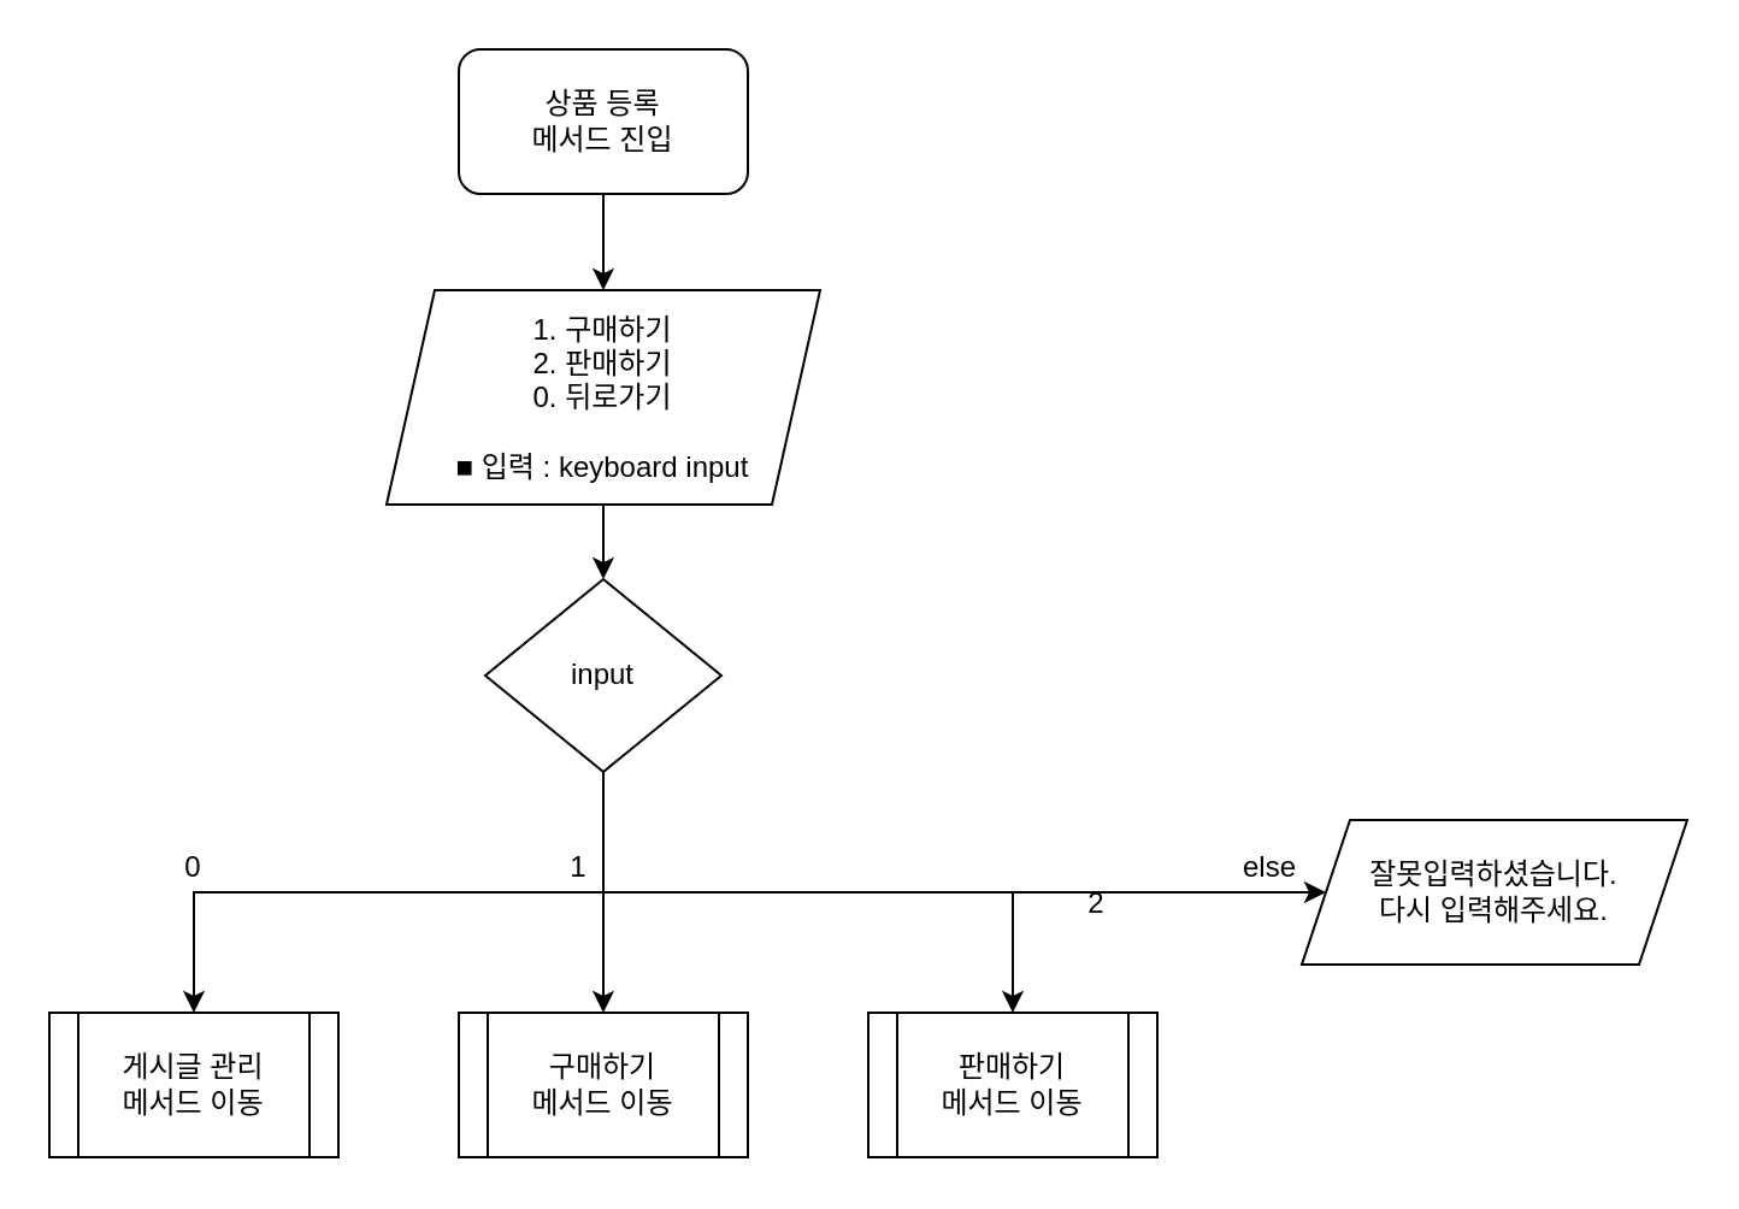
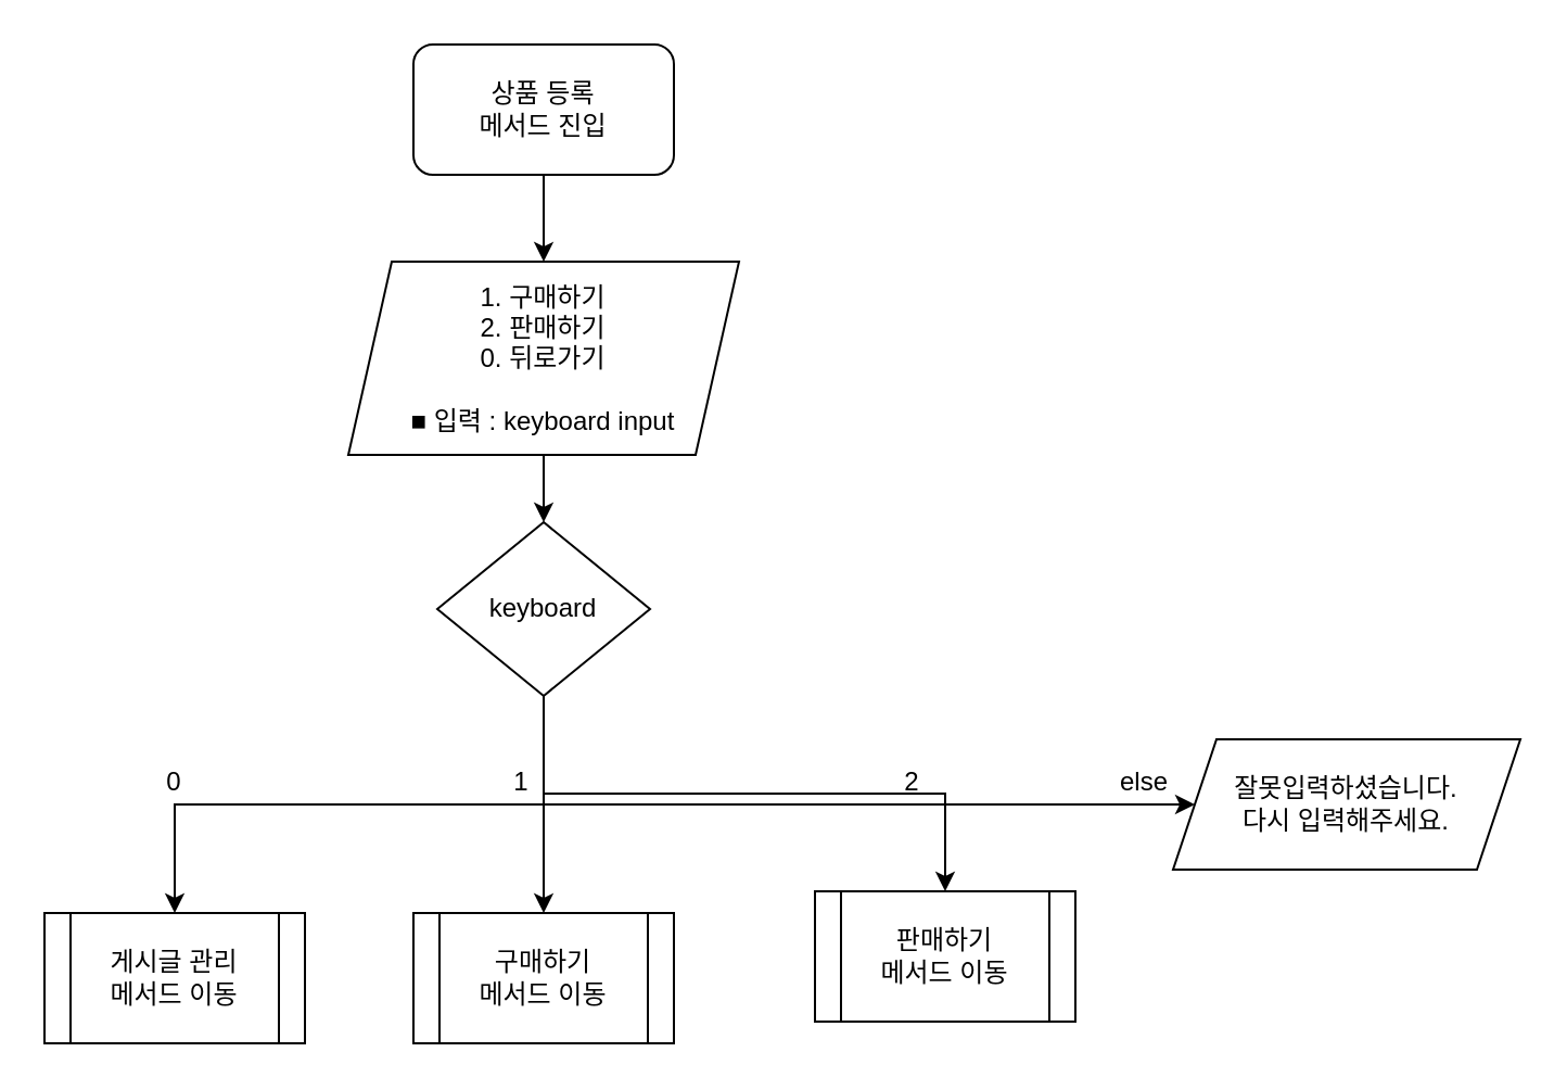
  <mxCell id="0" />
  <mxCell id="1" parent="0" />
  <mxCell id="2" value="" style="edgeStyle=orthogonalEdgeStyle;rounded=0;orthogonalLoop=1;jettySize=auto;html=1;" parent="1" source="3" target="5" edge="1"><mxGeometry relative="1" as="geometry" /></mxCell>
  <mxCell id="3" value="상품 등록&lt;br&gt;메서드 진입" style="rounded=1;whiteSpace=wrap;html=1;" parent="1" vertex="1"><mxGeometry x="190" y="20" width="120" height="60" as="geometry" /></mxCell>
  <mxCell id="4" value="" style="edgeStyle=orthogonalEdgeStyle;rounded=0;orthogonalLoop=1;jettySize=auto;html=1;" edge="1" parent="1" source="5" target="14"><mxGeometry relative="1" as="geometry" /></mxCell>
  <mxCell id="5" value="1. 구매하기&lt;br&gt;2. 판매하기&lt;br&gt;0. 뒤로가기&lt;br&gt;&lt;br&gt;■ 입력 : keyboard input" style="shape=parallelogram;perimeter=parallelogramPerimeter;whiteSpace=wrap;html=1;fixedSize=1;rounded=1;arcSize=0;" parent="1" vertex="1"><mxGeometry x="160" y="120" width="180" height="89" as="geometry" /></mxCell>
  <mxCell id="6" value="구매하기&lt;br&gt;메서드 이동" style="shape=process;whiteSpace=wrap;html=1;backgroundOutline=1;rounded=1;arcSize=0;" parent="1" vertex="1"><mxGeometry x="190" y="420" width="120" height="60" as="geometry" /></mxCell>
- <mxCell id="7" value="판매하기&lt;br&gt;메서드 이동" style="shape=process;whiteSpace=wrap;html=1;backgroundOutline=1;rounded=1;arcSize=0;" parent="1" vertex="1"><mxGeometry x="360" y="420" width="120" height="60" as="geometry" /></mxCell>
+ <mxCell id="7" value="판매하기&lt;br&gt;메서드 이동" style="shape=process;whiteSpace=wrap;html=1;backgroundOutline=1;rounded=1;arcSize=0;" parent="1" vertex="1"><mxGeometry x="375" y="410" width="120" height="60" as="geometry" /></mxCell>
  <mxCell id="8" value="게시글 관리&lt;br&gt;메서드 이동" style="shape=process;whiteSpace=wrap;html=1;backgroundOutline=1;rounded=1;arcSize=0;" parent="1" vertex="1"><mxGeometry x="20" y="420" width="120" height="60" as="geometry" /></mxCell>
  <mxCell id="9" value="잘못입력하셨습니다.&lt;br&gt;다시 입력해주세요." style="shape=parallelogram;perimeter=parallelogramPerimeter;whiteSpace=wrap;html=1;fixedSize=1;rounded=1;arcSize=0;" parent="1" vertex="1"><mxGeometry x="540" y="340" width="160" height="60" as="geometry" /></mxCell>
  <mxCell id="10" style="edgeStyle=orthogonalEdgeStyle;rounded=0;orthogonalLoop=1;jettySize=auto;html=1;exitX=0.5;exitY=1;exitDx=0;exitDy=0;entryX=0.5;entryY=0;entryDx=0;entryDy=0;" edge="1" parent="1" source="14" target="6"><mxGeometry relative="1" as="geometry" /></mxCell>
  <mxCell id="11" style="edgeStyle=orthogonalEdgeStyle;rounded=0;orthogonalLoop=1;jettySize=auto;html=1;exitX=0.5;exitY=1;exitDx=0;exitDy=0;entryX=0.5;entryY=0;entryDx=0;entryDy=0;" edge="1" parent="1" source="14" target="7"><mxGeometry relative="1" as="geometry" /></mxCell>
  <mxCell id="12" style="edgeStyle=orthogonalEdgeStyle;rounded=0;orthogonalLoop=1;jettySize=auto;html=1;exitX=0.5;exitY=1;exitDx=0;exitDy=0;entryX=0.5;entryY=0;entryDx=0;entryDy=0;" edge="1" parent="1" source="14" target="8"><mxGeometry relative="1" as="geometry" /></mxCell>
  <mxCell id="13" style="edgeStyle=orthogonalEdgeStyle;rounded=0;orthogonalLoop=1;jettySize=auto;html=1;exitX=0.5;exitY=1;exitDx=0;exitDy=0;entryX=0;entryY=0.5;entryDx=0;entryDy=0;" edge="1" parent="1" source="14" target="9"><mxGeometry relative="1" as="geometry"><Array as="points"><mxPoint x="250" y="370" /></Array></mxGeometry></mxCell>
- <mxCell id="14" value="input" style="rhombus;whiteSpace=wrap;html=1;" vertex="1" parent="1"><mxGeometry x="201" y="240" width="98" height="80" as="geometry" /></mxCell>
+ <mxCell id="14" value="keyboard" style="rhombus;whiteSpace=wrap;html=1;" vertex="1" parent="1"><mxGeometry x="201" y="240" width="98" height="80" as="geometry" /></mxCell>
  <mxCell id="15" value="0" style="text;html=1;strokeColor=none;fillColor=none;align=center;verticalAlign=middle;whiteSpace=wrap;rounded=0;" vertex="1" parent="1"><mxGeometry x="60" y="350" width="40" height="20" as="geometry" /></mxCell>
  <mxCell id="16" value="1" style="text;html=1;strokeColor=none;fillColor=none;align=center;verticalAlign=middle;whiteSpace=wrap;rounded=0;" vertex="1" parent="1"><mxGeometry x="220" y="350" width="40" height="20" as="geometry" /></mxCell>
- <mxCell id="17" value="2" style="text;html=1;strokeColor=none;fillColor=none;align=center;verticalAlign=middle;whiteSpace=wrap;rounded=0;" vertex="1" parent="1"><mxGeometry x="435" y="365" width="40" height="20" as="geometry" /></mxCell>
+ <mxCell id="17" value="2" style="text;html=1;strokeColor=none;fillColor=none;align=center;verticalAlign=middle;whiteSpace=wrap;rounded=0;" vertex="1" parent="1"><mxGeometry x="400" y="350" width="40" height="20" as="geometry" /></mxCell>
  <mxCell id="18" value="else" style="text;html=1;strokeColor=none;fillColor=none;align=center;verticalAlign=middle;whiteSpace=wrap;rounded=0;" vertex="1" parent="1"><mxGeometry x="507" y="350" width="40" height="20" as="geometry" /></mxCell>
